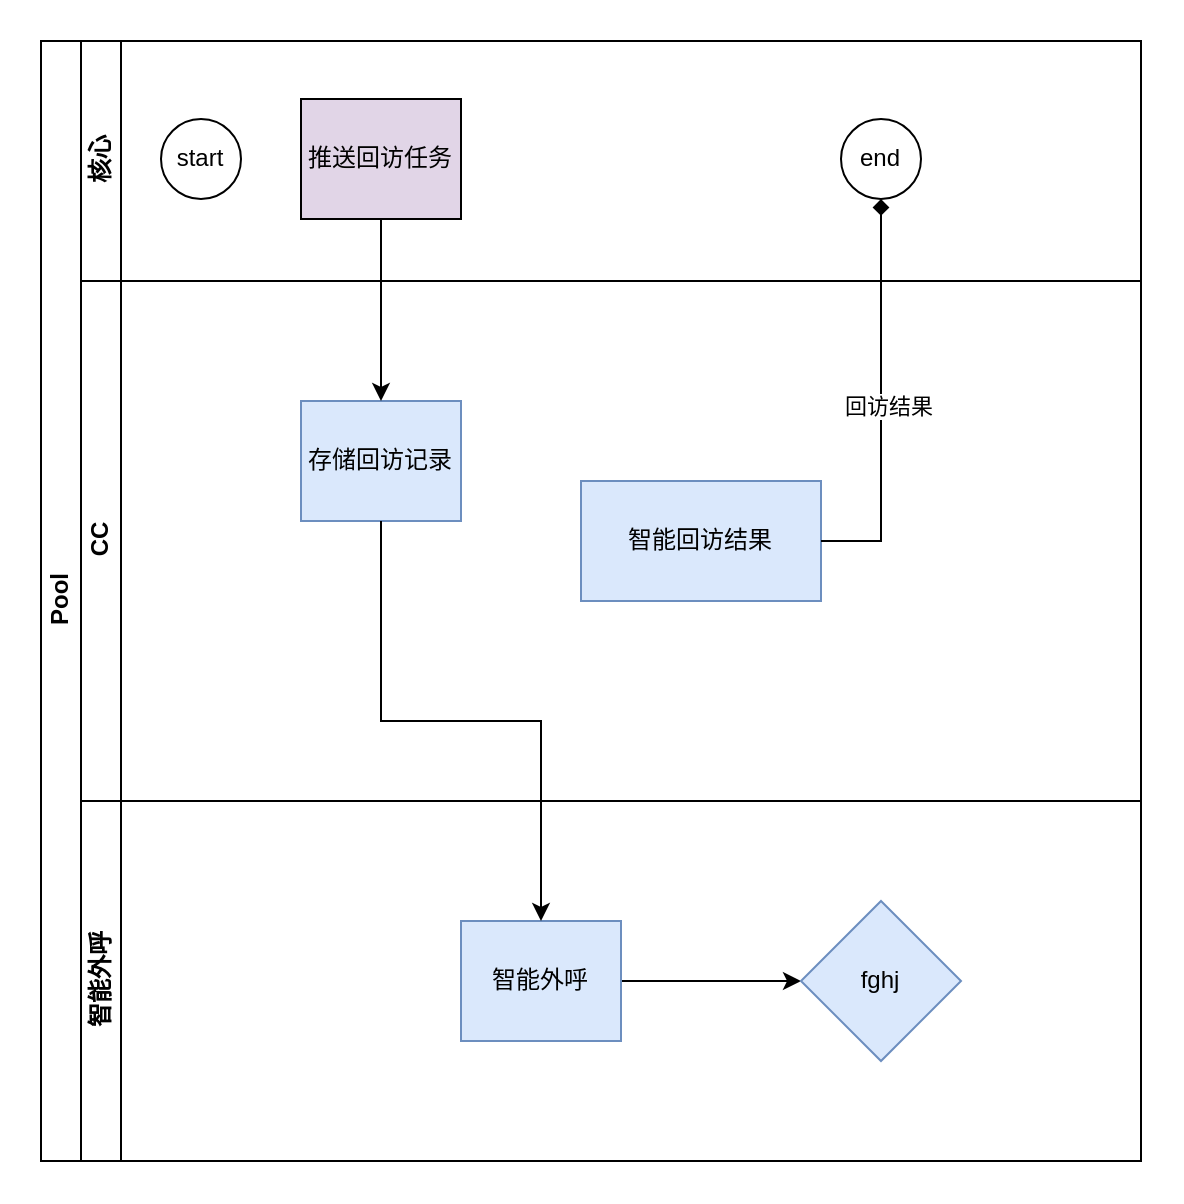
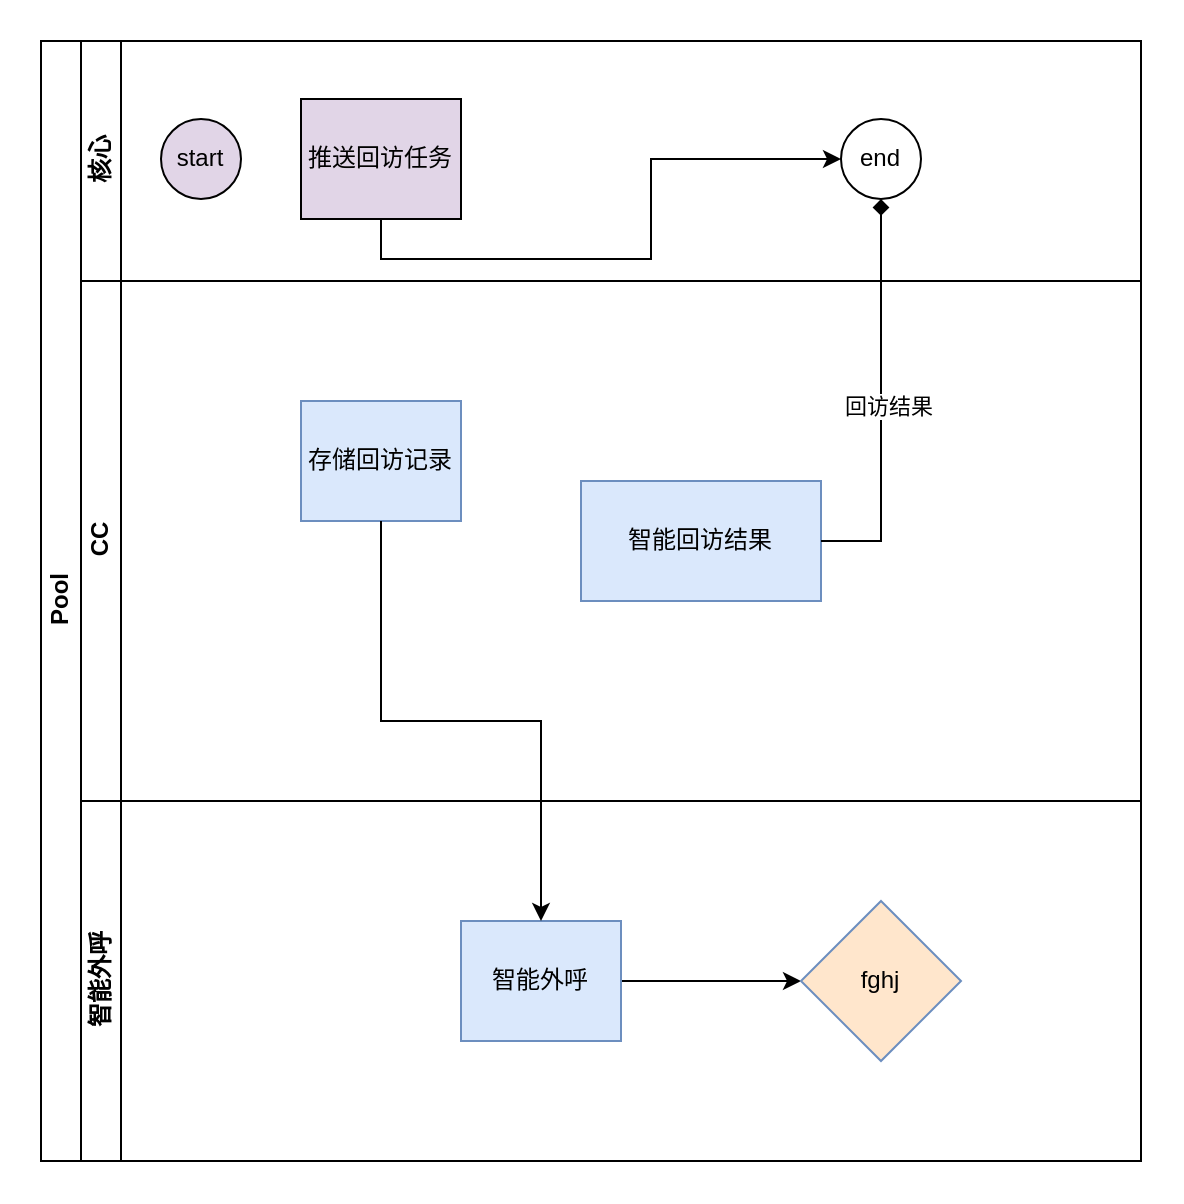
  <mxCell id="0" />
  <mxCell id="1" parent="0" />
  <mxCell id="2" value="Pool" style="swimlane;html=1;childLayout=stackLayout;resizeParent=1;resizeParentMax=0;horizontal=0;startSize=20;horizontalStack=0;rotation=0;" vertex="1" parent="1"><mxGeometry x="20" y="20" width="550" height="560" as="geometry" /></mxCell>
  <mxCell id="3" value="核心" style="swimlane;html=1;startSize=20;horizontal=0;rotation=0;" vertex="1" parent="2"><mxGeometry x="20" width="530" height="120" as="geometry"><mxRectangle x="20" width="490" height="20" as="alternateBounds" /></mxGeometry></mxCell>
- <mxCell id="4" value="start" style="ellipse;whiteSpace=wrap;html=1;rotation=0;" vertex="1" parent="3"><mxGeometry x="40" y="39" width="40" height="40" as="geometry" /></mxCell>
+ <mxCell id="4" value="start" style="ellipse;whiteSpace=wrap;html=1;rotation=0;fillColor=#e1d5e7;" vertex="1" parent="3"><mxGeometry x="40" y="39" width="40" height="40" as="geometry" /></mxCell>
  <mxCell id="5" value="推送回访任务" style="rounded=0;whiteSpace=wrap;html=1;fontFamily=Helvetica;fontSize=12;fontColor=#000000;align=center;rotation=0;fillColor=#e1d5e7;" vertex="1" parent="3"><mxGeometry x="110" y="29" width="80" height="60" as="geometry" /></mxCell>
  <mxCell id="6" value="end" style="ellipse;whiteSpace=wrap;html=1;rotation=0;" vertex="1" parent="3"><mxGeometry x="380" y="39" width="40" height="40" as="geometry" /></mxCell>
  <mxCell id="7" value="CC" style="swimlane;html=1;startSize=20;horizontal=0;rotation=0;" vertex="1" parent="2"><mxGeometry x="20" y="120" width="530" height="260" as="geometry" /></mxCell>
  <mxCell id="8" value="存储回访记录" style="rounded=0;whiteSpace=wrap;html=1;fontFamily=Helvetica;fontSize=12;align=center;fillColor=#dae8fc;strokeColor=#6c8ebf;rotation=0;" vertex="1" parent="7"><mxGeometry x="110" y="60" width="80" height="60" as="geometry" /></mxCell>
  <mxCell id="9" value="智能回访结果" style="rounded=0;whiteSpace=wrap;html=1;strokeColor=#6c8ebf;fillColor=#dae8fc;" vertex="1" parent="7"><mxGeometry x="250" y="100" width="120" height="60" as="geometry" /></mxCell>
  <mxCell id="10" value="智能外呼" style="swimlane;html=1;startSize=20;horizontal=0;rotation=0;" vertex="1" parent="2"><mxGeometry x="20" y="380" width="530" height="180" as="geometry" /></mxCell>
  <mxCell id="11" value="" style="edgeStyle=orthogonalEdgeStyle;rounded=0;orthogonalLoop=1;jettySize=auto;html=1;" edge="1" parent="10" source="12" target="13"><mxGeometry relative="1" as="geometry" /></mxCell>
  <mxCell id="12" value="智能外呼" style="rounded=0;whiteSpace=wrap;html=1;fontFamily=Helvetica;fontSize=12;align=center;fillColor=#dae8fc;strokeColor=#6c8ebf;rotation=0;" vertex="1" parent="10"><mxGeometry x="190" y="60" width="80" height="60" as="geometry" /></mxCell>
- <mxCell id="13" value="fghj" style="rhombus;whiteSpace=wrap;html=1;rounded=0;strokeColor=#6c8ebf;fillColor=#dae8fc;" vertex="1" parent="10"><mxGeometry x="360" y="50" width="80" height="80" as="geometry" /></mxCell>
- <mxCell id="14" style="edgeStyle=orthogonalEdgeStyle;rounded=0;orthogonalLoop=1;jettySize=auto;html=1;exitX=0.5;exitY=1;exitDx=0;exitDy=0;" edge="1" parent="2" source="5" target="8"><mxGeometry relative="1" as="geometry" /></mxCell>
+ <mxCell id="13" value="fghj" style="rhombus;whiteSpace=wrap;html=1;rounded=0;strokeColor=#6c8ebf;fillColor=#ffe6cc;" vertex="1" parent="10"><mxGeometry x="360" y="50" width="80" height="80" as="geometry" /></mxCell>
+ <mxCell id="14" style="edgeStyle=orthogonalEdgeStyle;rounded=0;orthogonalLoop=1;jettySize=auto;html=1;exitX=0.5;exitY=1;exitDx=0;exitDy=0;" edge="1" parent="2" source="5" target="6"><mxGeometry relative="1" as="geometry" /></mxCell>
  <mxCell id="15" value="" style="edgeStyle=orthogonalEdgeStyle;rounded=0;orthogonalLoop=1;jettySize=auto;html=1;" edge="1" parent="2" source="8" target="12"><mxGeometry relative="1" as="geometry" /></mxCell>
  <mxCell id="16" style="edgeStyle=orthogonalEdgeStyle;rounded=0;orthogonalLoop=1;jettySize=auto;html=1;endArrow=diamond;" edge="1" parent="2" source="9" target="6"><mxGeometry relative="1" as="geometry" /></mxCell>
  <mxCell id="17" value="回访结果" style="edgeLabel;html=1;align=center;verticalAlign=middle;resizable=0;points=[];" vertex="1" connectable="0" parent="16"><mxGeometry x="-0.025" y="-3" relative="1" as="geometry"><mxPoint as="offset" /></mxGeometry></mxCell>
